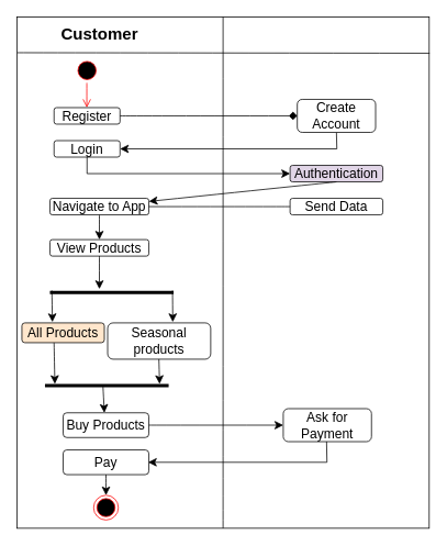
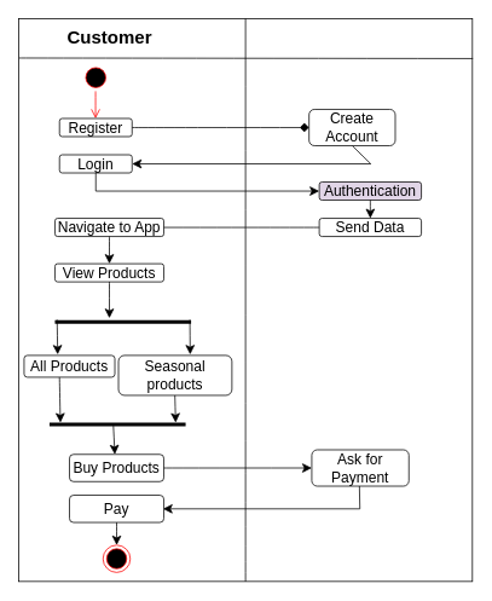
  <mxCell id="0" />
  <mxCell id="1" parent="0" />
  <mxCell id="2" value="" style="rounded=0;whiteSpace=wrap;html=1;fontSize=16;" vertex="1" parent="1"><mxGeometry x="20" y="20" width="500" height="620" as="geometry" /></mxCell>
  <mxCell id="3" value="" style="endArrow=none;html=1;rounded=0;fontSize=12;startSize=8;endSize=8;curved=1;exitX=0.5;exitY=1;exitDx=0;exitDy=0;entryX=0.5;entryY=0;entryDx=0;entryDy=0;" edge="1" parent="1" source="2" target="2"><mxGeometry width="50" height="50" relative="1" as="geometry"><mxPoint x="210" y="290" as="sourcePoint" /><mxPoint x="260" y="240" as="targetPoint" /></mxGeometry></mxCell>
  <mxCell id="4" value="" style="endArrow=none;html=1;rounded=0;fontSize=12;startSize=8;endSize=8;curved=1;exitX=0.001;exitY=0.07;exitDx=0;exitDy=0;exitPerimeter=0;entryX=1.001;entryY=0.071;entryDx=0;entryDy=0;entryPerimeter=0;" edge="1" parent="1" source="2" target="2"><mxGeometry width="50" height="50" relative="1" as="geometry"><mxPoint x="240" as="sourcePoint" y="100" /><mxPoint x="290" y="50" as="targetPoint" /></mxGeometry></mxCell>
  <mxCell id="5" value="" style="ellipse;html=1;shape=startState;fillColor=#000000;strokeColor=#ff0000;fontSize=16;" vertex="1" parent="1"><mxGeometry x="90" y="70" width="30" height="30" as="geometry" /></mxCell>
  <mxCell id="6" value="" style="edgeStyle=orthogonalEdgeStyle;html=1;verticalAlign=bottom;endArrow=open;endSize=8;strokeColor=#ff0000;rounded=0;fontSize=12;curved=1;" edge="1" parent="1"><mxGeometry relative="1" as="geometry"><mxPoint x="104.74" y="130" as="targetPoint" /><mxPoint x="104.74" as="sourcePoint" y="100" /></mxGeometry></mxCell>
  <mxCell id="7" value="&lt;font style=&quot;font-size: 20px;&quot;&gt;&lt;b&gt;Customer&lt;/b&gt;&lt;/font&gt;" style="text;html=1;align=center;verticalAlign=middle;resizable=0;points=[];autosize=1;strokeColor=none;fillColor=none;fontSize=16;" vertex="1" parent="1"><mxGeometry x="60" y="20" width="120" height="40" as="geometry" /></mxCell>
  <mxCell id="8" value="Register" style="rounded=1;whiteSpace=wrap;html=1;fontSize=16;" vertex="1" parent="1"><mxGeometry x="65" y="130" width="80" height="20" as="geometry" /></mxCell>
  <mxCell id="9" value="" style="endArrow=diamond;html=1;rounded=0;fontSize=12;startSize=8;endSize=8;curved=1;exitX=1;exitY=0.5;exitDx=0;exitDy=0;entryX=0;entryY=0.5;entryDx=0;entryDy=0;" edge="1" parent="1" source="8" target="11"><mxGeometry width="50" height="50" relative="1" as="geometry"><mxPoint x="180" y="180" as="sourcePoint" /><mxPoint x="230" y="130" as="targetPoint" /></mxGeometry></mxCell>
  <mxCell id="10" style="rounded=0;orthogonalLoop=1;jettySize=auto;html=1;entryX=1;entryY=0.5;entryDx=0;entryDy=0;fontSize=12;startSize=8;endSize=8;exitX=0.5;exitY=1;exitDx=0;exitDy=0;" edge="1" parent="1" source="11" target="12"><mxGeometry relative="1" as="geometry"><Array as="points"><mxPoint x="408" y="180" /></Array></mxGeometry></mxCell>
- <mxCell id="11" value="Create Account" style="rounded=1;whiteSpace=wrap;html=1;fontSize=16;" vertex="1" parent="1"><mxGeometry x="360" y="120" width="95" height="40" as="geometry" /></mxCell>
+ <mxCell id="11" value="Create Account" style="rounded=1;whiteSpace=wrap;html=1;fontSize=16;" vertex="1" parent="1"><mxGeometry x="340" y="120" width="95" height="40" as="geometry" /></mxCell>
  <mxCell id="12" value="Login" style="rounded=1;whiteSpace=wrap;html=1;fontSize=16;" vertex="1" parent="1"><mxGeometry x="65" y="170" width="80" height="20" as="geometry" /></mxCell>
  <mxCell id="13" value="Authentication" style="rounded=1;whiteSpace=wrap;html=1;fontSize=16;fillColor=#e1d5e7;" vertex="1" parent="1"><mxGeometry x="351.25" y="200" width="112.5" height="20" as="geometry" /></mxCell>
  <mxCell id="14" value="" style="endArrow=classic;html=1;rounded=0;fontSize=12;startSize=8;endSize=8;exitX=0.5;exitY=1;exitDx=0;exitDy=0;entryX=0;entryY=0.5;entryDx=0;entryDy=0;" edge="1" parent="1" source="12" target="13"><mxGeometry width="50" height="50" relative="1" as="geometry"><mxPoint x="180" y="260" as="sourcePoint" /><mxPoint x="230" y="210" as="targetPoint" /><Array as="points"><mxPoint x="105" y="210" /></Array></mxGeometry></mxCell>
  <mxCell id="15" value="Send Data" style="rounded=1;whiteSpace=wrap;html=1;fontSize=16;" vertex="1" parent="1"><mxGeometry x="351.25" y="240" width="112.5" height="20" as="geometry" /></mxCell>
- <mxCell id="16" value="" style="endArrow=classic;html=1;rounded=0;fontSize=12;startSize=8;endSize=8;curved=1;exitX=0.5;exitY=1;exitDx=0;exitDy=0;" edge="1" parent="1" source="13" target="17"><mxGeometry width="50" height="50" relative="1" as="geometry"><mxPoint x="390" y="320" as="sourcePoint" /><mxPoint x="440" y="270" as="targetPoint" /></mxGeometry></mxCell>
+ <mxCell id="16" value="" style="endArrow=classic;html=1;rounded=0;fontSize=12;startSize=8;endSize=8;curved=1;exitX=0.5;exitY=1;exitDx=0;exitDy=0;entryX=0.5;entryY=0;entryDx=0;entryDy=0;" edge="1" parent="1" source="13" target="15"><mxGeometry width="50" height="50" relative="1" as="geometry"><mxPoint x="390" y="320" as="sourcePoint" /><mxPoint x="440" y="270" as="targetPoint" /></mxGeometry></mxCell>
  <mxCell id="17" value="Navigate to App" style="rounded=1;whiteSpace=wrap;html=1;fontSize=16;" vertex="1" parent="1"><mxGeometry x="60" y="240" width="120" height="20" as="geometry" /></mxCell>
  <mxCell id="18" value="" style="endArrow=none;html=1;rounded=0;fontSize=12;startSize=8;endSize=8;curved=1;exitX=0;exitY=0.5;exitDx=0;exitDy=0;entryX=1;entryY=0.5;entryDx=0;entryDy=0;" edge="1" parent="1" source="15" target="17"><mxGeometry width="50" height="50" relative="1" as="geometry"><mxPoint x="220" y="320" as="sourcePoint" /><mxPoint x="270" y="270" as="targetPoint" /></mxGeometry></mxCell>
  <mxCell id="19" value="View Products" style="rounded=1;whiteSpace=wrap;html=1;fontSize=16;" vertex="1" parent="1"><mxGeometry x="60" y="290" width="120" height="20" as="geometry" /></mxCell>
  <mxCell id="20" value="" style="endArrow=classic;html=1;rounded=0;fontSize=12;startSize=8;endSize=8;curved=1;exitX=0.5;exitY=1;exitDx=0;exitDy=0;entryX=0.5;entryY=0;entryDx=0;entryDy=0;" edge="1" parent="1" source="17" target="19"><mxGeometry width="50" height="50" relative="1" as="geometry"><mxPoint x="80" y="390" as="sourcePoint" /><mxPoint x="130" y="340" as="targetPoint" /></mxGeometry></mxCell>
- <mxCell id="21" value="All Products" style="rounded=1;whiteSpace=wrap;html=1;fontSize=16;fillColor=#ffe6cc;" vertex="1" parent="1"><mxGeometry x="26" y="391" width="100" height="24" as="geometry" /></mxCell>
+ <mxCell id="21" value="All Products" style="rounded=1;whiteSpace=wrap;html=1;fontSize=16;" vertex="1" parent="1"><mxGeometry x="26" y="391" width="100" height="24" as="geometry" /></mxCell>
  <mxCell id="22" value="Seasonal products" style="rounded=1;whiteSpace=wrap;html=1;fontSize=16;" vertex="1" parent="1"><mxGeometry x="130" y="391" width="125" height="44" as="geometry" /></mxCell>
  <mxCell id="23" value="" style="endArrow=classic;html=1;rounded=0;fontSize=12;startSize=8;endSize=8;curved=1;exitX=0.5;exitY=1;exitDx=0;exitDy=0;" edge="1" parent="1" source="19"><mxGeometry width="50" height="50" relative="1" as="geometry"><mxPoint x="140" y="370" as="sourcePoint" /><mxPoint x="120" y="350" as="targetPoint" /></mxGeometry></mxCell>
  <mxCell id="24" value="" style="line;strokeWidth=4;fillColor=none;align=left;verticalAlign=middle;spacingTop=-1;spacingLeft=3;spacingRight=3;rotatable=0;labelPosition=right;points=[];portConstraint=eastwest;strokeColor=inherit;fontSize=16;" vertex="1" parent="1"><mxGeometry x="60" y="350" width="150" height="8" as="geometry" /></mxCell>
  <mxCell id="25" value="" style="endArrow=classic;html=1;rounded=0;fontSize=12;startSize=8;endSize=8;curved=1;exitX=0.996;exitY=0.717;exitDx=0;exitDy=0;exitPerimeter=0;strokeWidth=1;" edge="1" parent="1"><mxGeometry width="50" height="50" relative="1" as="geometry"><mxPoint x="208.68" y="351.736" as="sourcePoint" /><mxPoint x="209" y="390" as="targetPoint" /></mxGeometry></mxCell>
  <mxCell id="26" value="" style="endArrow=classic;html=1;rounded=0;fontSize=12;startSize=8;endSize=8;curved=1;exitX=0.996;exitY=0.717;exitDx=0;exitDy=0;exitPerimeter=0;strokeWidth=1;" edge="1" parent="1"><mxGeometry width="50" height="50" relative="1" as="geometry"><mxPoint x="62.36" y="351.736" as="sourcePoint" /><mxPoint x="63" y="390" as="targetPoint" /></mxGeometry></mxCell>
  <mxCell id="27" value="" style="endArrow=classic;html=1;rounded=0;fontSize=12;startSize=8;endSize=8;curved=1;exitX=0.996;exitY=0.717;exitDx=0;exitDy=0;exitPerimeter=0;strokeWidth=1;" edge="1" parent="1"><mxGeometry width="50" height="50" relative="1" as="geometry"><mxPoint x="65" y="414.996" as="sourcePoint" /><mxPoint x="66" y="465" as="targetPoint" /></mxGeometry></mxCell>
  <mxCell id="28" value="" style="endArrow=classic;html=1;rounded=0;fontSize=12;startSize=8;endSize=8;curved=1;exitX=0.996;exitY=0.717;exitDx=0;exitDy=0;exitPerimeter=0;strokeWidth=1;" edge="1" parent="1"><mxGeometry width="50" height="50" relative="1" as="geometry"><mxPoint x="192.18" y="434.996" as="sourcePoint" /><mxPoint x="193" y="465" as="targetPoint" /></mxGeometry></mxCell>
  <mxCell id="29" value="" style="line;strokeWidth=4;fillColor=none;align=left;verticalAlign=middle;spacingTop=-1;spacingLeft=3;spacingRight=3;rotatable=0;labelPosition=right;points=[];portConstraint=eastwest;strokeColor=inherit;fontSize=16;" vertex="1" parent="1"><mxGeometry x="54" y="463" width="150" height="8" as="geometry" /></mxCell>
  <mxCell id="30" value="" style="endArrow=classic;html=1;rounded=0;fontSize=12;startSize=8;endSize=8;curved=1;exitX=0.469;exitY=0.599;exitDx=0;exitDy=0;exitPerimeter=0;" edge="1" parent="1" source="29"><mxGeometry width="50" height="50" relative="1" as="geometry"><mxPoint x="90" y="560" as="sourcePoint" /><mxPoint x="126" y="500" as="targetPoint" /></mxGeometry></mxCell>
  <mxCell id="31" value="Buy Products" style="rounded=1;whiteSpace=wrap;html=1;fontSize=16;" vertex="1" parent="1"><mxGeometry x="76" y="500" width="104" height="30" as="geometry" /></mxCell>
  <mxCell id="32" value="Ask for Payment" style="rounded=1;whiteSpace=wrap;html=1;fontSize=16;" vertex="1" parent="1"><mxGeometry x="343" y="495" width="107" height="40" as="geometry" /></mxCell>
  <mxCell id="33" value="" style="endArrow=classic;html=1;rounded=0;fontSize=12;startSize=8;endSize=8;curved=1;exitX=1;exitY=0.5;exitDx=0;exitDy=0;entryX=0;entryY=0.5;entryDx=0;entryDy=0;" edge="1" parent="1" source="31" target="32"><mxGeometry width="50" height="50" relative="1" as="geometry"><mxPoint x="240" y="550" as="sourcePoint" /><mxPoint x="290" y="500" as="targetPoint" /></mxGeometry></mxCell>
  <mxCell id="34" value="" style="endArrow=classic;html=1;rounded=0;fontSize=12;startSize=8;endSize=8;entryX=1;entryY=0.5;entryDx=0;entryDy=0;exitX=0.5;exitY=1;exitDx=0;exitDy=0;" edge="1" parent="1"><mxGeometry width="50" height="50" relative="1" as="geometry"><mxPoint x="395.5" y="535" as="sourcePoint" /><mxPoint x="179" y="560" as="targetPoint" /><Array as="points"><mxPoint x="396" y="560" /></Array></mxGeometry></mxCell>
  <mxCell id="35" value="Pay" style="rounded=1;whiteSpace=wrap;html=1;fontSize=16;" vertex="1" parent="1"><mxGeometry x="76" y="545" width="104" height="30" as="geometry" /></mxCell>
  <mxCell id="36" value="" style="ellipse;html=1;shape=endState;fillColor=#000000;strokeColor=#ff0000;fontSize=16;" vertex="1" parent="1"><mxGeometry x="113" y="600" width="30" height="30" as="geometry" /></mxCell>
  <mxCell id="37" value="" style="endArrow=classic;html=1;rounded=0;fontSize=12;startSize=8;endSize=8;curved=1;exitX=0.5;exitY=1;exitDx=0;exitDy=0;entryX=0.5;entryY=0;entryDx=0;entryDy=0;" edge="1" parent="1" source="35" target="36"><mxGeometry width="50" height="50" relative="1" as="geometry"><mxPoint x="150" y="640" as="sourcePoint" /><mxPoint x="200" y="590" as="targetPoint" /></mxGeometry></mxCell>
